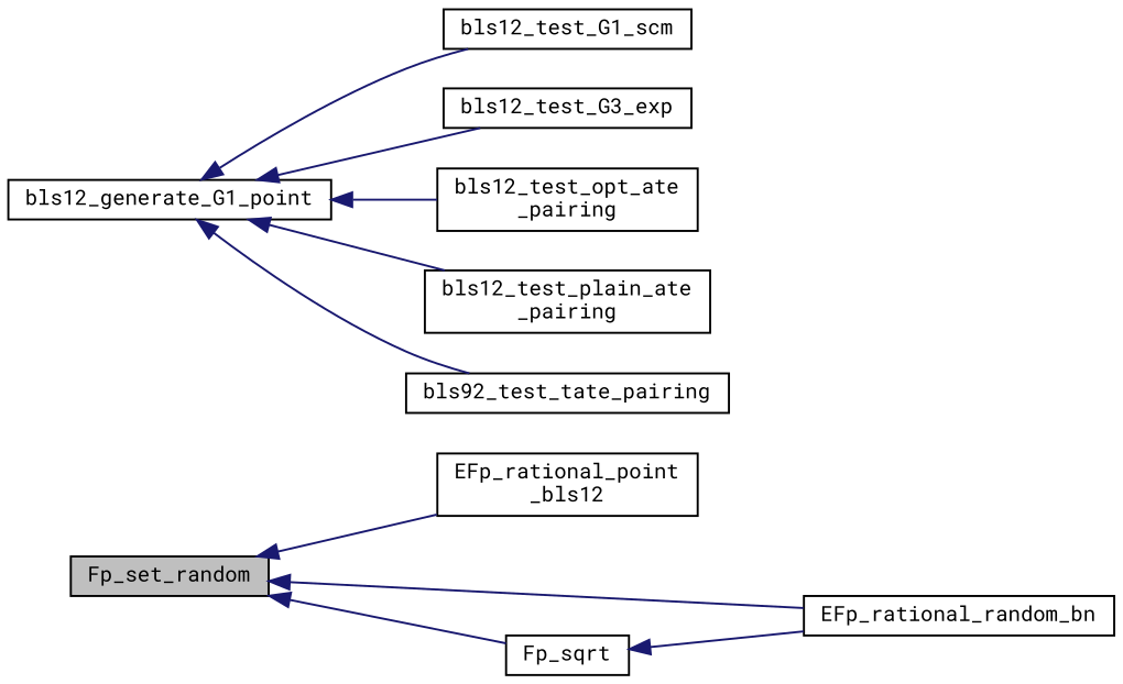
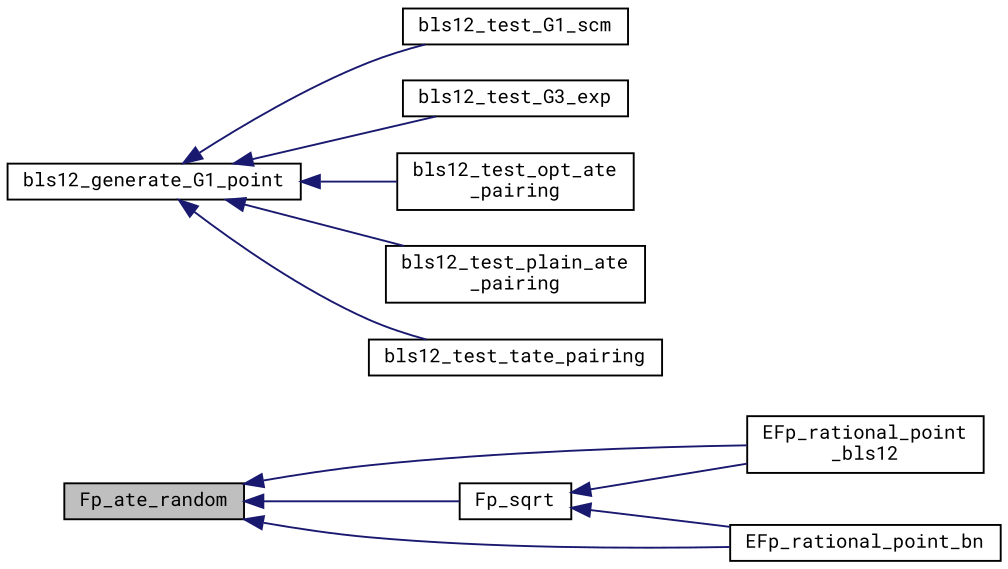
  digraph {
    fontname="Roboto Mono"
    rankdir=LR
    node [color=black fillcolor=white fontname="Roboto Mono" fontsize=10 shape=record style=filled]
    edge [color=midnightblue dir=back fontname="Roboto Mono" fontsize=10 labelfontname=Helvetica labelfontsize=10 style=solid]
-   n1 [fillcolor=grey75 fontcolor=black height=0.2 label=Fp_set_random width=0.4]
+   n1 [fillcolor=grey75 fontcolor=black height=0.2 label=Fp_ate_random width=0.4]
    n2 [height=0.2 label="EFp_rational_point\l_bls12" width=0.4]
-   n3 [height=0.2 label=EFp_rational_random_bn width=0.4]
+   n3 [height=0.2 label=EFp_rational_point_bn width=0.4]
    n4 [height=0.2 label=Fp_sqrt width=0.4]
    n5 [height=0.2 label=bls12_generate_G1_point width=0.4]
    n6 [height=0.2 label=bls12_test_G1_scm width=0.4]
    n7 [height=0.2 label=bls12_test_G3_exp width=0.4]
    n8 [height=0.2 label="bls12_test_opt_ate\l_pairing" width=0.4]
    n9 [height=0.2 label="bls12_test_plain_ate\l_pairing" width=0.4]
-   n10 [height=0.2 label=bls92_test_tate_pairing width=0.4]
+   n10 [height=0.2 label=bls12_test_tate_pairing width=0.4]
    n1 -> n2
    n1 -> n3
    n1 -> n4
+   n4 -> n2
    n4 -> n3
    n5 -> n6
    n5 -> n7
    n5 -> n8
    n5 -> n9
    n5 -> n10
  }
